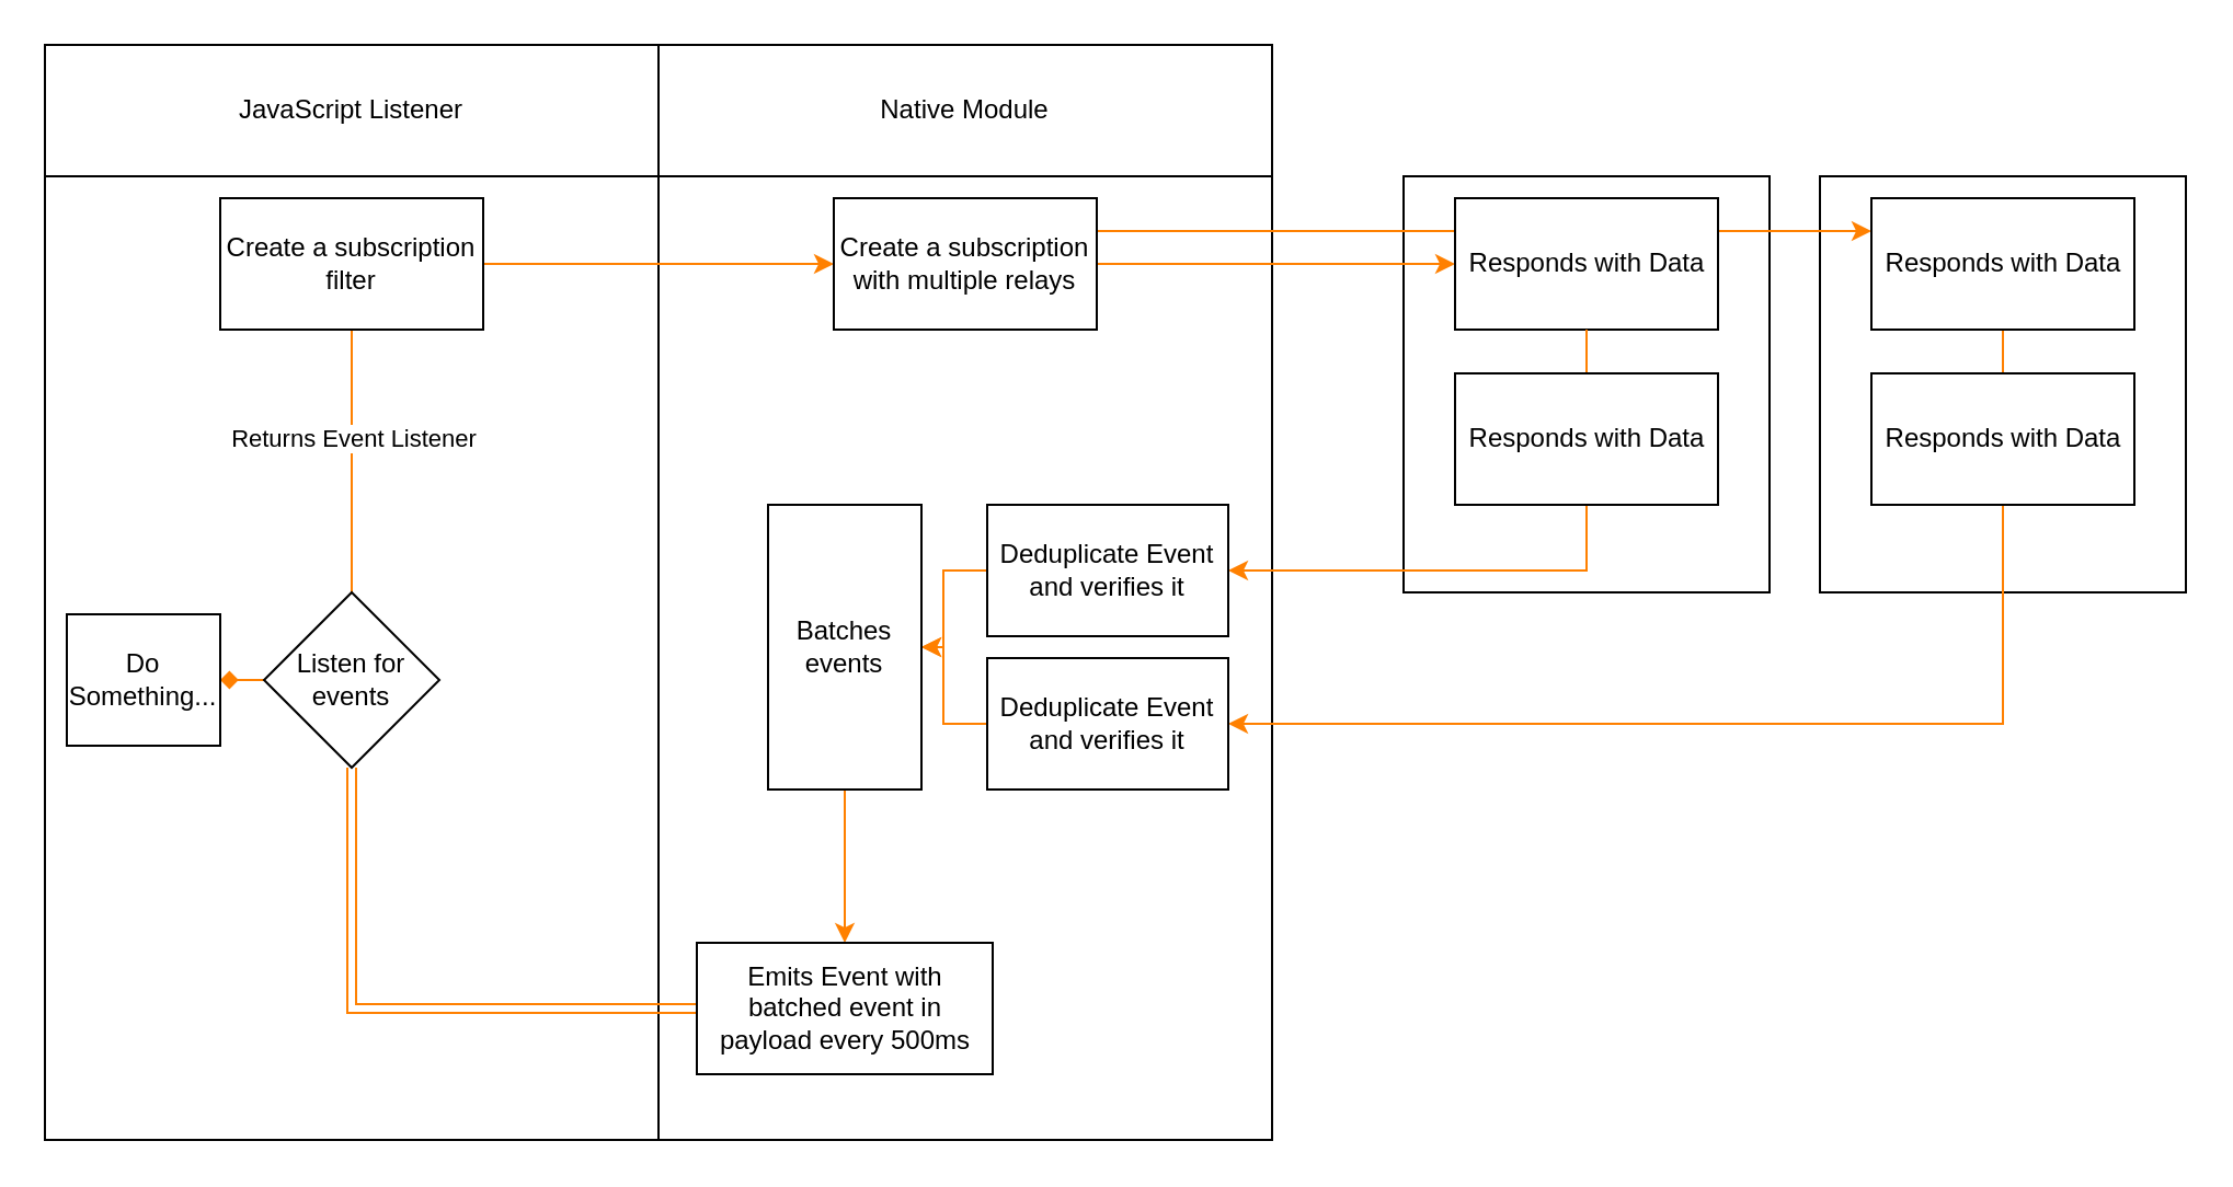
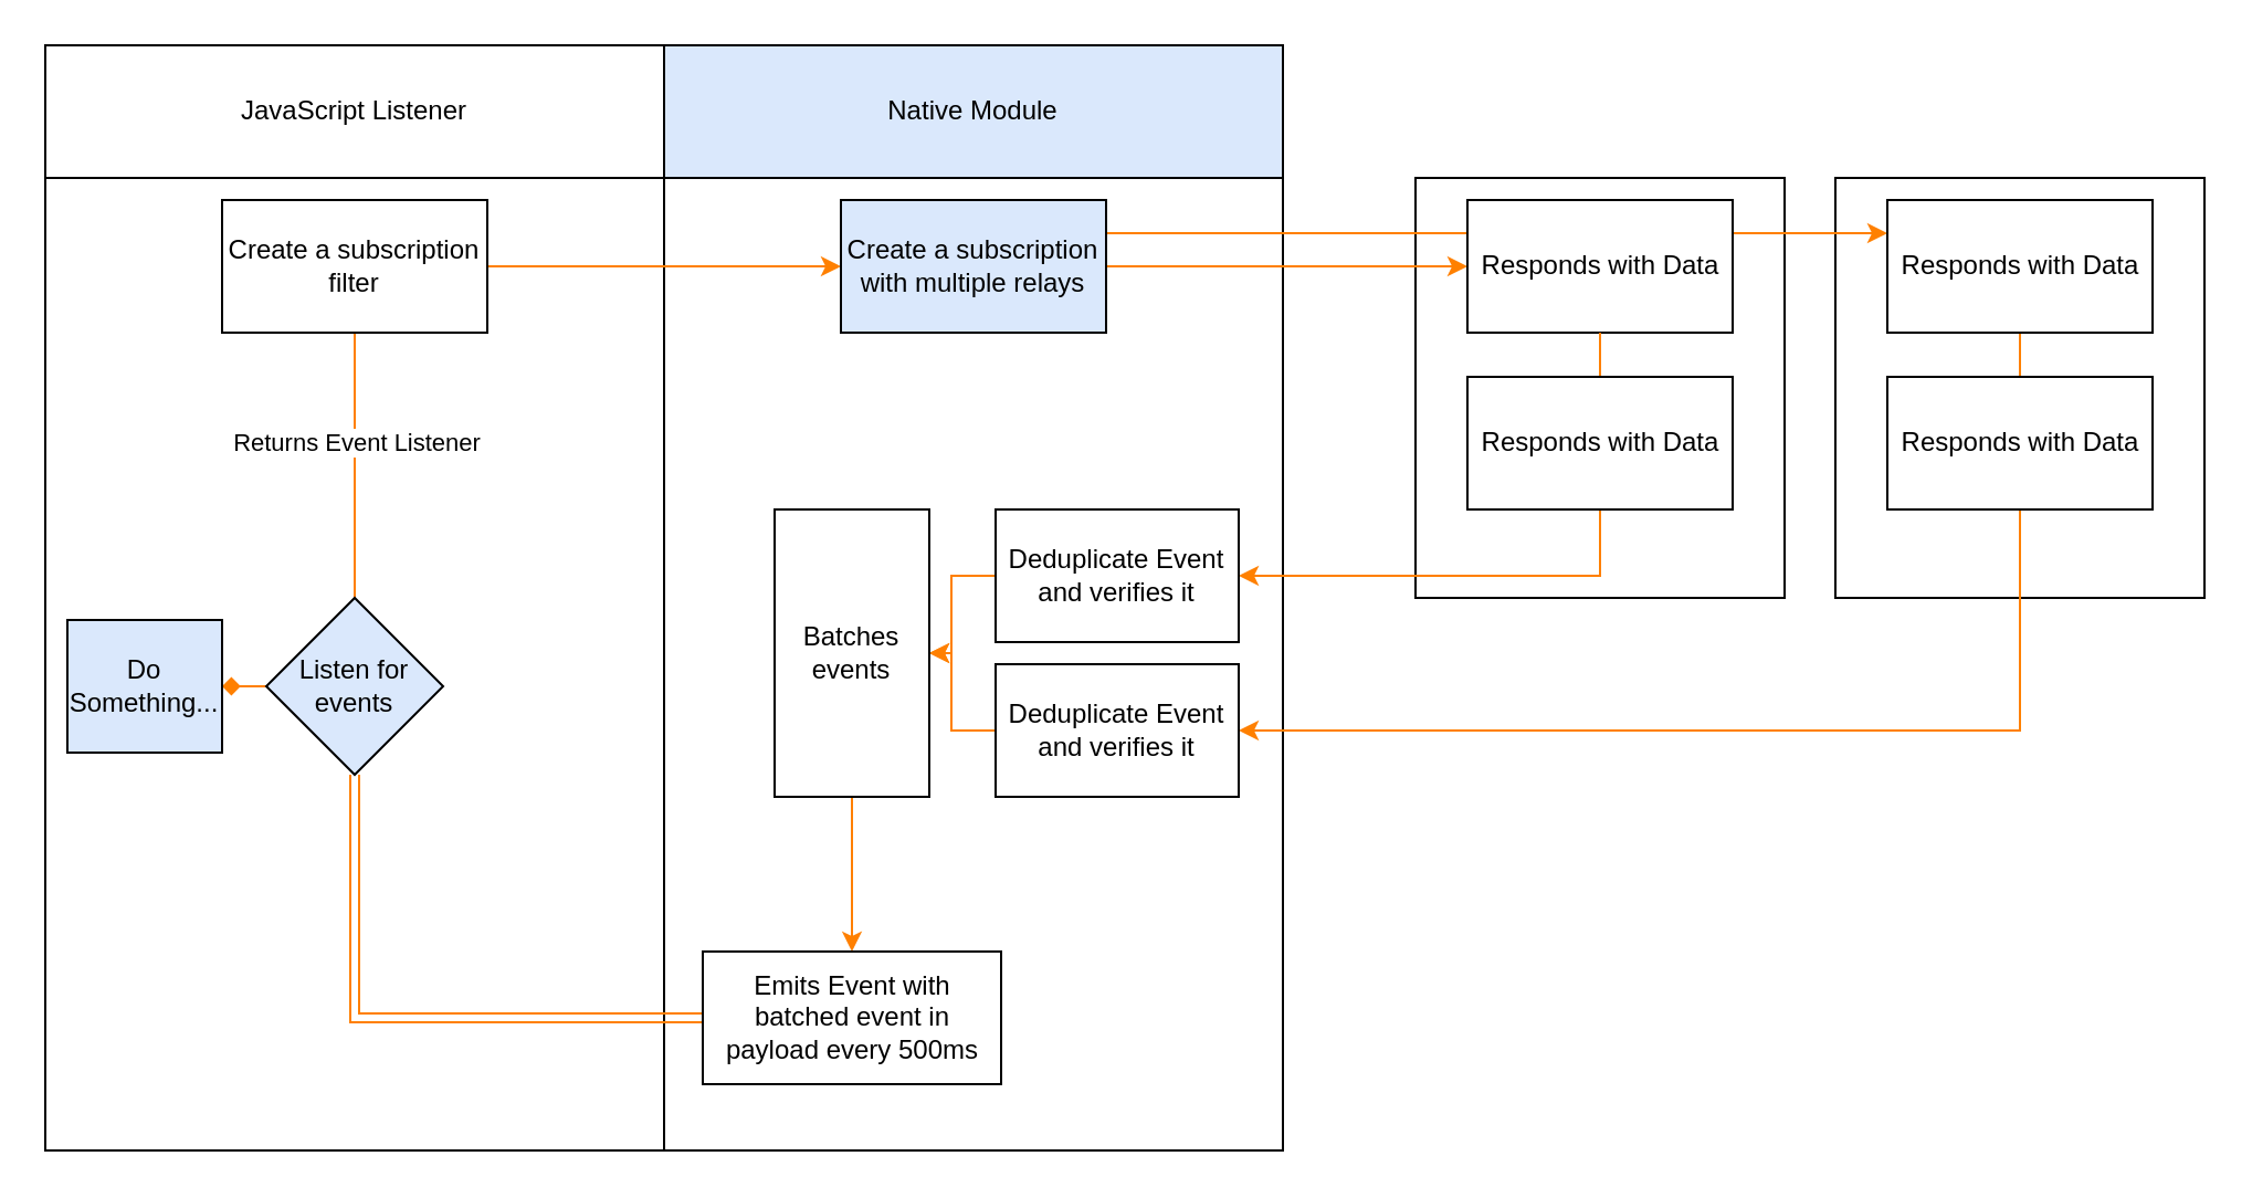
  <mxCell id="0" />
  <mxCell id="1" parent="0" />
  <mxCell id="2" value="" style="rounded=0;whiteSpace=wrap;html=1;" vertex="1" parent="1"><mxGeometry x="830" y="80" width="167" height="190" as="geometry" /></mxCell>
  <mxCell id="3" value="" style="rounded=0;whiteSpace=wrap;html=1;" vertex="1" parent="1"><mxGeometry x="640" y="80" width="167" height="190" as="geometry" /></mxCell>
  <mxCell id="4" value="" style="rounded=0;whiteSpace=wrap;html=1;" vertex="1" parent="1"><mxGeometry x="300" y="75" width="280" height="445" as="geometry" /></mxCell>
  <mxCell id="5" value="" style="rounded=0;whiteSpace=wrap;html=1;" vertex="1" parent="1"><mxGeometry x="20" y="70" width="280" height="450" as="geometry" /></mxCell>
  <mxCell id="6" value="JavaScript Listener" style="rounded=0;whiteSpace=wrap;html=1;" vertex="1" parent="1"><mxGeometry x="20" y="20" width="280" height="60" as="geometry" /></mxCell>
- <mxCell id="7" value="Native Module" style="rounded=0;whiteSpace=wrap;html=1;" vertex="1" parent="1"><mxGeometry x="300" y="20" width="280" height="60" as="geometry" /></mxCell>
+ <mxCell id="7" value="Native Module" style="rounded=0;whiteSpace=wrap;html=1;fillColor=#dae8fc;" vertex="1" parent="1"><mxGeometry x="300" y="20" width="280" height="60" as="geometry" /></mxCell>
  <mxCell id="8" style="edgeStyle=orthogonalEdgeStyle;rounded=0;orthogonalLoop=1;jettySize=auto;html=1;exitX=1;exitY=0.5;exitDx=0;exitDy=0;entryX=0;entryY=0.5;entryDx=0;entryDy=0;strokeColor=#FF8000;" edge="1" parent="1" source="11" target="14"><mxGeometry relative="1" as="geometry" /></mxCell>
  <mxCell id="9" style="edgeStyle=orthogonalEdgeStyle;rounded=0;orthogonalLoop=1;jettySize=auto;html=1;exitX=0.5;exitY=1;exitDx=0;exitDy=0;entryX=0.5;entryY=0;entryDx=0;entryDy=0;strokeColor=#FF8000;endArrow=none;" edge="1" parent="1" source="11" target="30"><mxGeometry relative="1" as="geometry"><mxPoint x="160" y="190" as="targetPoint" /></mxGeometry></mxCell>
  <mxCell id="10" value="Returns Event Listener" style="edgeLabel;html=1;align=center;verticalAlign=middle;resizable=0;points=[];" vertex="1" connectable="0" parent="9"><mxGeometry x="-0.179" relative="1" as="geometry"><mxPoint as="offset" /></mxGeometry></mxCell>
  <mxCell id="11" value="Create a subscription filter" style="rounded=0;whiteSpace=wrap;html=1;" vertex="1" parent="1"><mxGeometry x="100" y="90" width="120" height="60" as="geometry" /></mxCell>
  <mxCell id="12" style="edgeStyle=orthogonalEdgeStyle;rounded=0;orthogonalLoop=1;jettySize=auto;html=1;exitX=1;exitY=0.5;exitDx=0;exitDy=0;entryX=0;entryY=0.5;entryDx=0;entryDy=0;strokeColor=#FF8000;" edge="1" parent="1" source="14" target="15"><mxGeometry relative="1" as="geometry" /></mxCell>
  <mxCell id="13" style="edgeStyle=orthogonalEdgeStyle;rounded=0;orthogonalLoop=1;jettySize=auto;html=1;exitX=1;exitY=0.25;exitDx=0;exitDy=0;entryX=0;entryY=0.25;entryDx=0;entryDy=0;strokeColor=#FF8000;" edge="1" parent="1" source="14" target="19"><mxGeometry relative="1" as="geometry" /></mxCell>
- <mxCell id="14" value="Create a subscription with multiple relays" style="rounded=0;whiteSpace=wrap;html=1;" vertex="1" parent="1"><mxGeometry x="380" y="90" width="120" height="60" as="geometry" /></mxCell>
+ <mxCell id="14" value="Create a subscription with multiple relays" style="rounded=0;whiteSpace=wrap;html=1;fillColor=#dae8fc;" vertex="1" parent="1"><mxGeometry x="380" y="90" width="120" height="60" as="geometry" /></mxCell>
  <mxCell id="15" value="Responds with Data" style="rounded=0;whiteSpace=wrap;html=1;" vertex="1" parent="1"><mxGeometry x="663.5" y="90" width="120" height="60" as="geometry" /></mxCell>
  <mxCell id="16" style="edgeStyle=orthogonalEdgeStyle;rounded=0;orthogonalLoop=1;jettySize=auto;html=1;entryX=1;entryY=0.5;entryDx=0;entryDy=0;exitX=0.5;exitY=1;exitDx=0;exitDy=0;strokeColor=#FF8000;" edge="1" parent="1" source="19" target="24"><mxGeometry relative="1" as="geometry"><mxPoint x="944" y="150" as="sourcePoint" /><Array as="points"><mxPoint x="914" y="330" /></Array></mxGeometry></mxCell>
  <mxCell id="17" style="edgeStyle=orthogonalEdgeStyle;rounded=0;orthogonalLoop=1;jettySize=auto;html=1;entryX=1;entryY=0.5;entryDx=0;entryDy=0;exitX=0.5;exitY=1;exitDx=0;exitDy=0;strokeColor=#FF8000;" edge="1" parent="1" source="15" target="22"><mxGeometry relative="1" as="geometry"><mxPoint x="914" y="150" as="sourcePoint" /><Array as="points"><mxPoint x="724" y="260" /></Array></mxGeometry></mxCell>
  <mxCell id="18" value="Responds with Data" style="rounded=0;whiteSpace=wrap;html=1;" vertex="1" parent="1"><mxGeometry x="663.5" y="170" width="120" height="60" as="geometry" /></mxCell>
  <mxCell id="19" value="Responds with Data" style="rounded=0;whiteSpace=wrap;html=1;" vertex="1" parent="1"><mxGeometry x="853.5" y="90" width="120" height="60" as="geometry" /></mxCell>
  <mxCell id="20" value="Responds with Data" style="rounded=0;whiteSpace=wrap;html=1;" vertex="1" parent="1"><mxGeometry x="853.5" y="170" width="120" height="60" as="geometry" /></mxCell>
  <mxCell id="21" style="edgeStyle=orthogonalEdgeStyle;rounded=0;orthogonalLoop=1;jettySize=auto;html=1;exitX=0;exitY=0.5;exitDx=0;exitDy=0;entryX=1;entryY=0.5;entryDx=0;entryDy=0;strokeColor=#FF8000;" edge="1" parent="1" source="22" target="26"><mxGeometry relative="1" as="geometry"><Array as="points"><mxPoint x="430" y="260" /><mxPoint x="430" y="295" /></Array></mxGeometry></mxCell>
  <mxCell id="22" value="Deduplicate Event and verifies it" style="rounded=0;whiteSpace=wrap;html=1;" vertex="1" parent="1"><mxGeometry x="450" y="230" width="110" height="60" as="geometry" /></mxCell>
  <mxCell id="23" style="edgeStyle=orthogonalEdgeStyle;rounded=0;orthogonalLoop=1;jettySize=auto;html=1;exitX=0;exitY=0.5;exitDx=0;exitDy=0;entryX=1;entryY=0.5;entryDx=0;entryDy=0;strokeColor=#FF8000;" edge="1" parent="1" source="24" target="26"><mxGeometry relative="1" as="geometry"><mxPoint x="420" y="290" as="targetPoint" /><Array as="points"><mxPoint x="430" y="330" /><mxPoint x="430" y="295" /></Array></mxGeometry></mxCell>
  <mxCell id="24" value="Deduplicate Event and verifies it" style="rounded=0;whiteSpace=wrap;html=1;" vertex="1" parent="1"><mxGeometry x="450" y="300" width="110" height="60" as="geometry" /></mxCell>
  <mxCell id="25" style="edgeStyle=orthogonalEdgeStyle;rounded=0;orthogonalLoop=1;jettySize=auto;html=1;exitX=0.5;exitY=1;exitDx=0;exitDy=0;entryX=0.5;entryY=0;entryDx=0;entryDy=0;strokeColor=#FF8000;" edge="1" parent="1" source="26" target="28"><mxGeometry relative="1" as="geometry" /></mxCell>
  <mxCell id="26" value="Batches events" style="rounded=0;whiteSpace=wrap;html=1;" vertex="1" parent="1"><mxGeometry x="350" y="230" width="70" height="130" as="geometry" /></mxCell>
  <mxCell id="27" style="edgeStyle=orthogonalEdgeStyle;rounded=0;orthogonalLoop=1;jettySize=auto;html=1;exitX=0;exitY=0.5;exitDx=0;exitDy=0;entryX=0.5;entryY=1;entryDx=0;entryDy=0;shape=link;strokeColor=#FF8000;" edge="1" parent="1" source="28" target="30"><mxGeometry relative="1" as="geometry" /></mxCell>
  <mxCell id="28" value="Emits Event with batched event in payload every 500ms" style="rounded=0;whiteSpace=wrap;html=1;" vertex="1" parent="1"><mxGeometry x="317.5" y="430" width="135" height="60" as="geometry" /></mxCell>
  <mxCell id="29" style="edgeStyle=orthogonalEdgeStyle;rounded=0;orthogonalLoop=1;jettySize=auto;html=1;exitX=0;exitY=0.5;exitDx=0;exitDy=0;entryX=1;entryY=0.5;entryDx=0;entryDy=0;strokeColor=#FF8000;endArrow=diamond;" edge="1" parent="1" source="30" target="31"><mxGeometry relative="1" as="geometry" /></mxCell>
- <mxCell id="30" value="Listen for events" style="rhombus;whiteSpace=wrap;html=1;" vertex="1" parent="1"><mxGeometry x="120" y="270" width="80" height="80" as="geometry" /></mxCell>
- <mxCell id="31" value="Do Something..." style="rounded=0;whiteSpace=wrap;html=1;" vertex="1" parent="1"><mxGeometry x="30" y="280" width="70" height="60" as="geometry" /></mxCell>
+ <mxCell id="30" value="Listen for events" style="rhombus;whiteSpace=wrap;html=1;fillColor=#dae8fc;" vertex="1" parent="1"><mxGeometry x="120" y="270" width="80" height="80" as="geometry" /></mxCell>
+ <mxCell id="31" value="Do Something..." style="rounded=0;whiteSpace=wrap;html=1;fillColor=#dae8fc;" vertex="1" parent="1"><mxGeometry x="30" y="280" width="70" height="60" as="geometry" /></mxCell>
